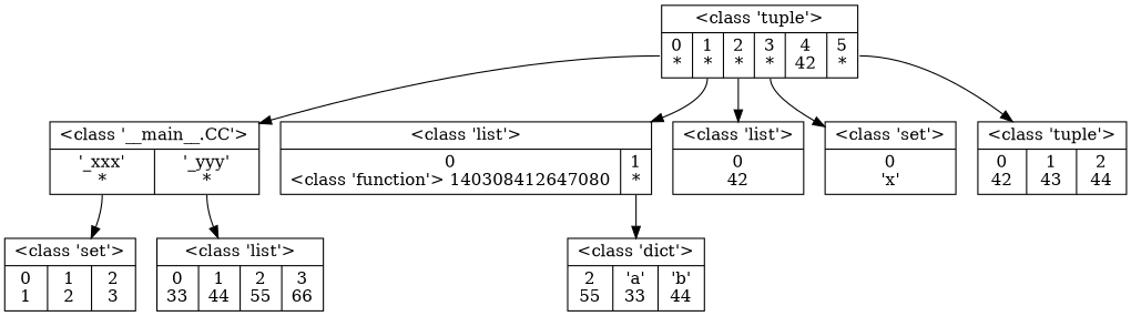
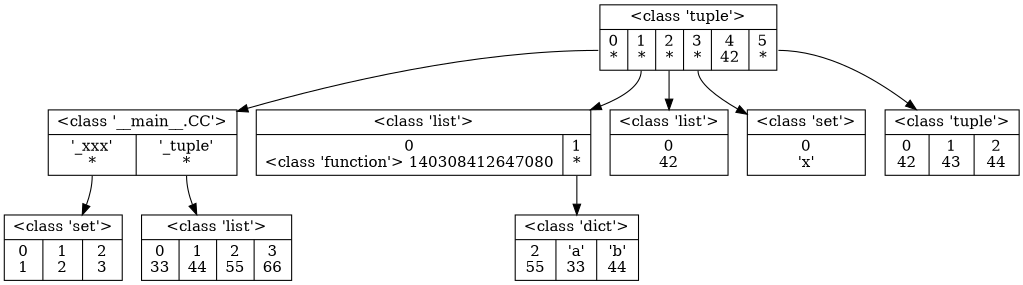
  digraph {
    ordering=out
    node [shape=record]
    edge [tailport=f1]
    n1 [height=.1 label="{ \<class 'tuple'\> | { <f0> 0\n* | <f1> 1\n* | <f2> 2\n* | <f3> 3\n* | <f4> 4\n42 | <f5> 5\n* } }"]
-   n2 [height=.1 label="{ \<class '__main__.CC'\> | { <f0> '_xxx'\n* | <f1> '_yyy'\n* }   }"]
+   n2 [height=.1 label="{ \<class '__main__.CC'\> | { <f0> '_xxx'\n* | <f1> '_tuple'\n* }   }"]
    n3 [height=.1 label="{ \<class 'list'\> | { <f0> 0\n\<class 'function'\> 140308412647080 | <f1> 1\n* } }"]
    n4 [height=.1 label="{ \<class 'list'\> | { <f0> 0\n42 } }"]
    n5 [height=.1 label="{ \<class 'set'\> | { <f0> 0\n'x' } }"]
    n6 [height=.1 label="{ \<class 'tuple'\> | { <f0> 0\n42 | <f1> 1\n43 | <f2> 2\n44 } }"]
    n7 [height=.1 label="{ \<class 'set'\> | { <f0> 0\n1 | <f1> 1\n2 | <f2> 2\n3 } }"]
    n8 [height=.1 label="{ \<class 'list'\> | { <f0> 0\n33 | <f1> 1\n44 | <f2> 2\n55 | <f3> 3\n66 } }"]
    n9 [height=.1 label="{ \<class 'dict'\> | { <f0> 2\n55 | <f1> 'a'\n33 | <f2> 'b'\n44 }   }"]
    n1 -> n2 [tailport=f0]
    n1 -> n3
    n1 -> n4 [tailport=f2]
    n1 -> n5 [tailport=f3]
    n1 -> n6 [tailport=f5]
    n2 -> n7 [tailport=f0]
    n2 -> n8
    n3 -> n9
  }
